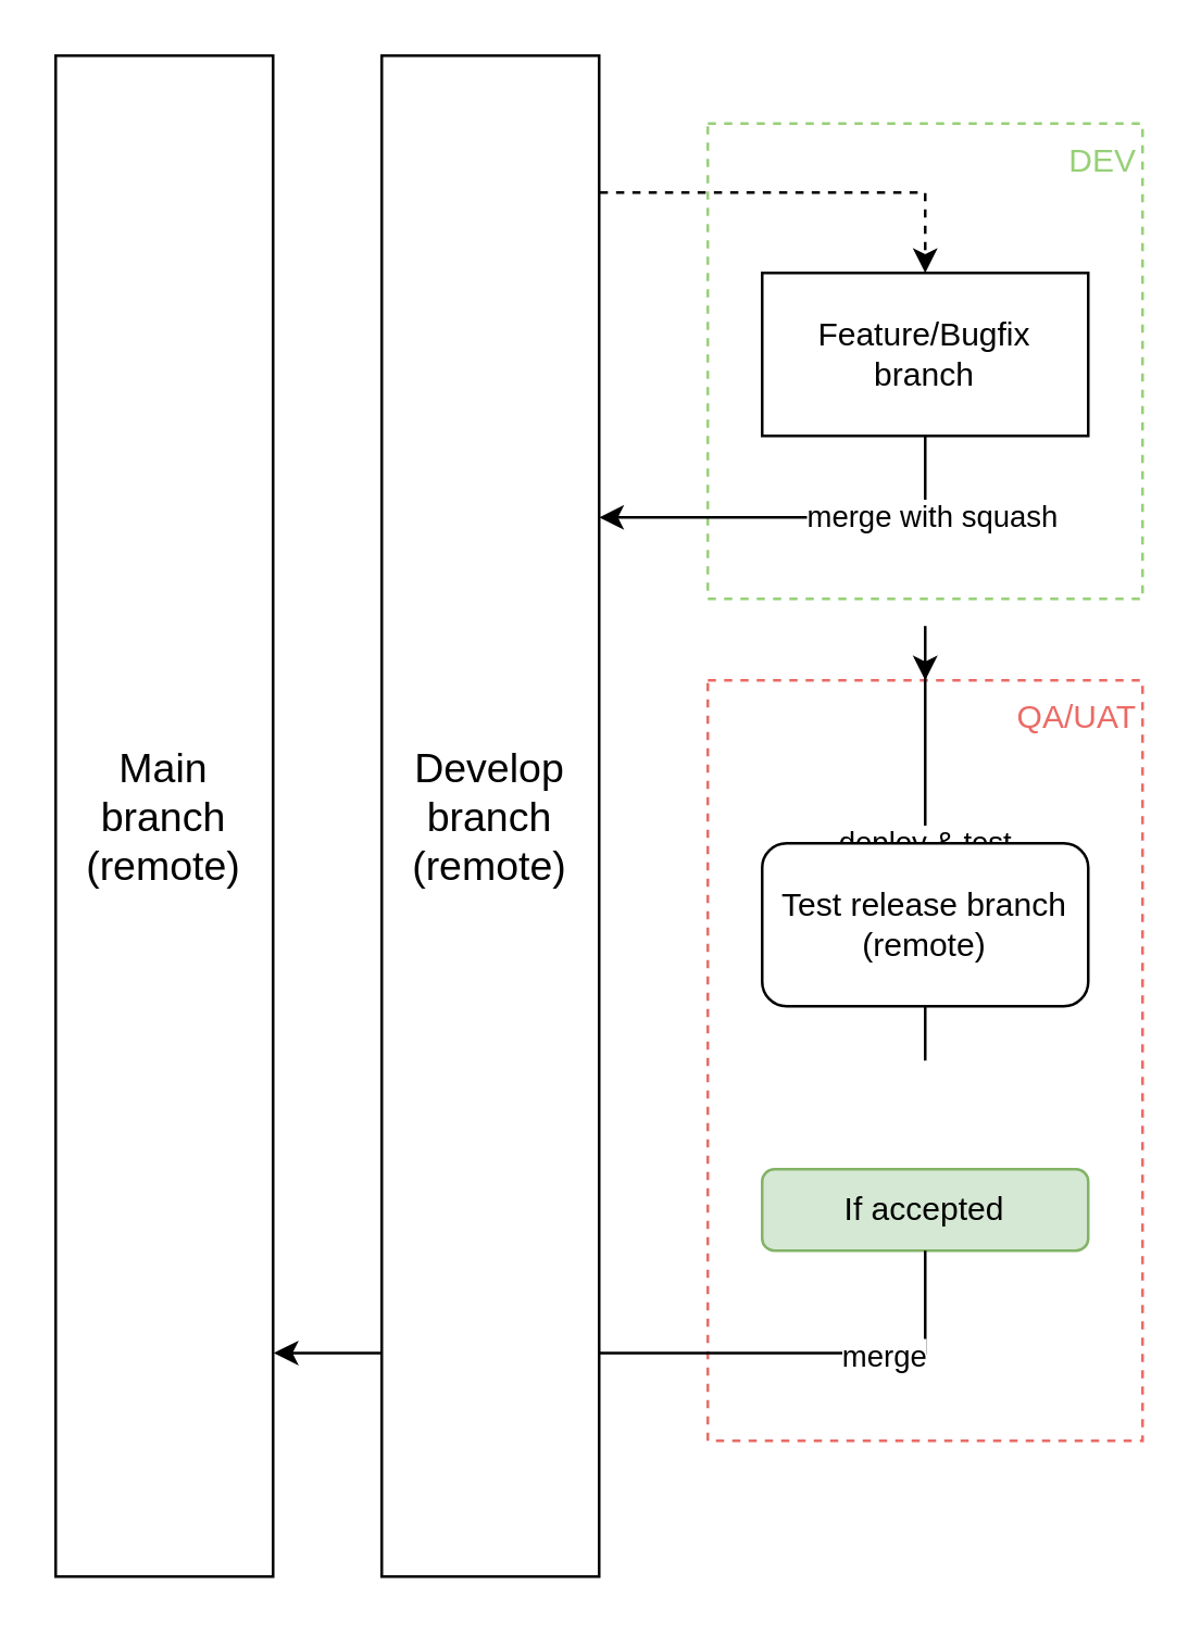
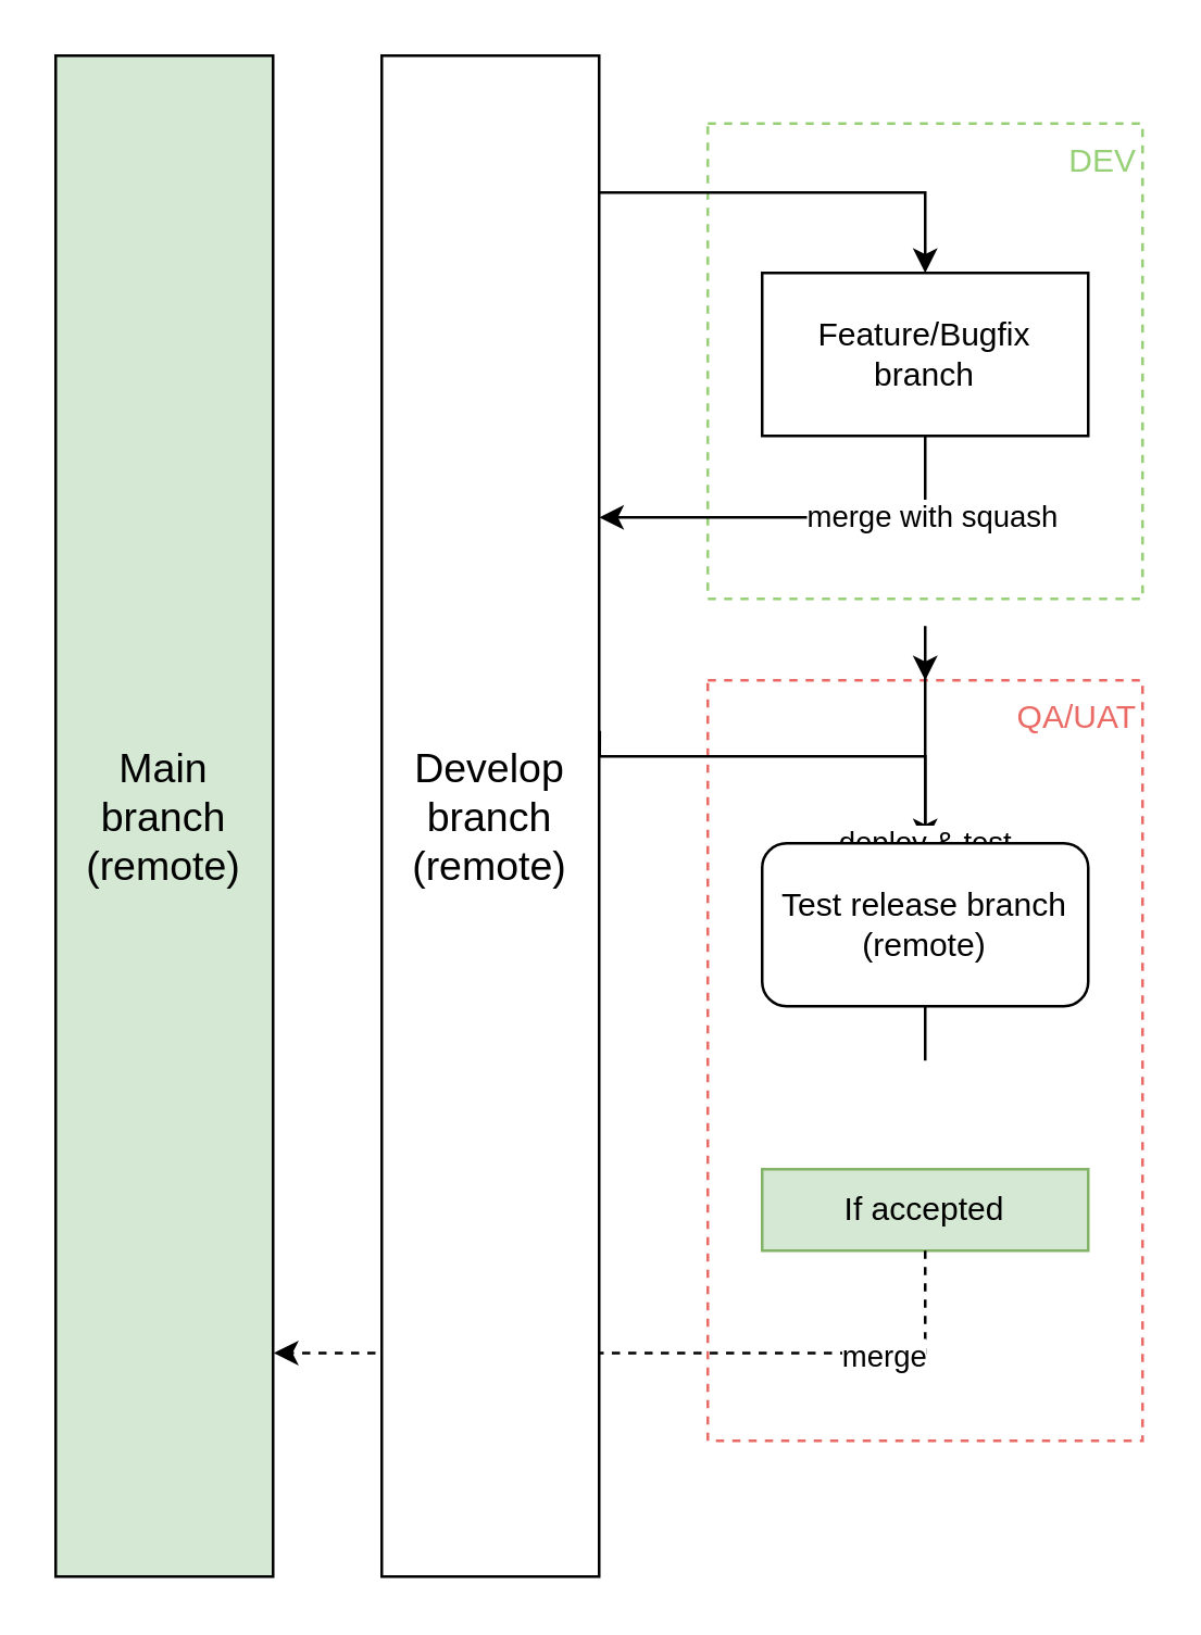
  <mxCell id="0" />
  <mxCell id="1" parent="0" />
  <mxCell id="2" value="&lt;font color=&quot;#ea6b66&quot;&gt;QA/UAT&lt;/font&gt;" style="rounded=0;whiteSpace=wrap;html=1;dashed=1;strokeColor=#EA6B66;align=right;verticalAlign=top;" vertex="1" parent="1"><mxGeometry x="260" y="250" width="160" height="280" as="geometry" /></mxCell>
- <mxCell id="3" value="Main branch&lt;div&gt;(remote)&lt;/div&gt;" style="rounded=0;whiteSpace=wrap;html=1;fontSize=15;" vertex="1" parent="1"><mxGeometry x="20" y="20" width="80" height="560" as="geometry" /></mxCell>
+ <mxCell id="3" value="Main branch&lt;div&gt;(remote)&lt;/div&gt;" style="rounded=0;whiteSpace=wrap;html=1;fontSize=15;fillColor=#d5e8d4;" vertex="1" parent="1"><mxGeometry x="20" y="20" width="80" height="560" as="geometry" /></mxCell>
  <mxCell id="4" value="&lt;font color=&quot;#97d077&quot;&gt;DEV&lt;/font&gt;" style="rounded=0;whiteSpace=wrap;html=1;strokeColor=#97D077;dashed=1;align=right;horizontal=1;verticalAlign=top;" vertex="1" parent="1"><mxGeometry x="260" y="45" width="160" height="175" as="geometry" /></mxCell>
  <mxCell id="5" value="Feature/Bugfix branch" style="rounded=0;whiteSpace=wrap;html=1;" vertex="1" parent="1"><mxGeometry x="280" y="100" width="120" height="60" as="geometry" /></mxCell>
+ <mxCell id="6" style="edgeStyle=orthogonalEdgeStyle;rounded=0;orthogonalLoop=1;jettySize=auto;html=1;exitX=1.003;exitY=0.444;exitDx=0;exitDy=0;entryX=0.5;entryY=0;entryDx=0;entryDy=0;exitPerimeter=0;" edge="1" parent="1" source="14" target="9"><mxGeometry relative="1" as="geometry"><Array as="points"><mxPoint x="340" y="278" /></Array></mxGeometry></mxCell>
  <mxCell id="7" value="merge with squash" style="endArrow=classic;html=1;rounded=0;exitX=0.5;exitY=1;exitDx=0;exitDy=0;align=left;verticalAlign=middle;" edge="1" parent="1" source="5"><mxGeometry width="50" height="50" relative="1" as="geometry"><mxPoint x="370" y="440" as="sourcePoint" /><mxPoint x="220" y="190" as="targetPoint" /><Array as="points"><mxPoint x="340" y="190" /></Array></mxGeometry></mxCell>
  <mxCell id="8" value="deploy &amp;amp; test" style="edgeStyle=orthogonalEdgeStyle;rounded=0;orthogonalLoop=1;jettySize=auto;html=1;" edge="1" parent="1" source="9" target="2"><mxGeometry relative="1" as="geometry" /></mxCell>
  <mxCell id="9" value="Test release branch&lt;div&gt;(remote)&lt;/div&gt;" style="whiteSpace=wrap;html=1;rounded=1;" vertex="1" parent="1"><mxGeometry x="280" y="310" width="120" height="60" as="geometry" /></mxCell>
- <mxCell id="10" value="If accepted" style="whiteSpace=wrap;html=1;fillColor=#d5e8d4;strokeColor=#82b366;rounded=1;" vertex="1" parent="1"><mxGeometry x="280" y="430" width="120" height="30" as="geometry" /></mxCell>
- <mxCell id="11" style="edgeStyle=orthogonalEdgeStyle;rounded=0;orthogonalLoop=1;jettySize=auto;html=1;entryX=1.003;entryY=0.853;entryDx=0;entryDy=0;entryPerimeter=0;" edge="1" parent="1" source="10" target="3"><mxGeometry relative="1" as="geometry"><Array as="points"><mxPoint x="340" y="498" /></Array></mxGeometry></mxCell>
+ <mxCell id="10" value="If accepted" style="rounded=0;whiteSpace=wrap;html=1;fillColor=#d5e8d4;strokeColor=#82b366;" vertex="1" parent="1"><mxGeometry x="280" y="430" width="120" height="30" as="geometry" /></mxCell>
+ <mxCell id="11" style="edgeStyle=orthogonalEdgeStyle;rounded=0;orthogonalLoop=1;jettySize=auto;html=1;entryX=1.003;entryY=0.853;entryDx=0;entryDy=0;entryPerimeter=0;dashed=1;" edge="1" parent="1" source="10" target="3"><mxGeometry relative="1" as="geometry"><Array as="points"><mxPoint x="340" y="498" /></Array></mxGeometry></mxCell>
  <mxCell id="12" value="merge" style="edgeLabel;html=1;align=center;verticalAlign=middle;resizable=0;points=[];" vertex="1" connectable="0" parent="11"><mxGeometry x="-0.619" y="1" relative="1" as="geometry"><mxPoint as="offset" /></mxGeometry></mxCell>
- <mxCell id="13" style="edgeStyle=orthogonalEdgeStyle;rounded=0;orthogonalLoop=1;jettySize=auto;html=1;entryX=0.5;entryY=0;entryDx=0;entryDy=0;exitX=1.003;exitY=0.09;exitDx=0;exitDy=0;exitPerimeter=0;dashed=1;" edge="1" parent="1" source="14" target="5"><mxGeometry relative="1" as="geometry"><Array as="points"><mxPoint x="220" y="70" /><mxPoint x="340" y="70" /></Array></mxGeometry></mxCell>
+ <mxCell id="13" style="edgeStyle=orthogonalEdgeStyle;rounded=0;orthogonalLoop=1;jettySize=auto;html=1;entryX=0.5;entryY=0;entryDx=0;entryDy=0;exitX=1.003;exitY=0.09;exitDx=0;exitDy=0;exitPerimeter=0;" edge="1" parent="1" source="14" target="5"><mxGeometry relative="1" as="geometry"><Array as="points"><mxPoint x="220" y="70" /><mxPoint x="340" y="70" /></Array></mxGeometry></mxCell>
  <mxCell id="14" value="Develop branch&lt;div&gt;(remote)&lt;/div&gt;" style="rounded=0;whiteSpace=wrap;html=1;fontSize=15;" vertex="1" parent="1"><mxGeometry x="140" y="20" width="80" height="560" as="geometry" /></mxCell>
